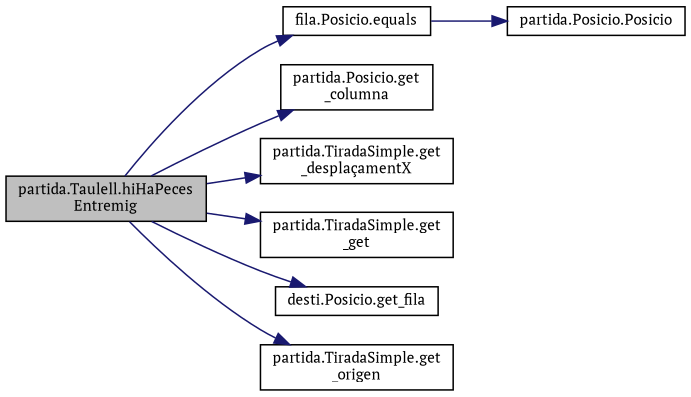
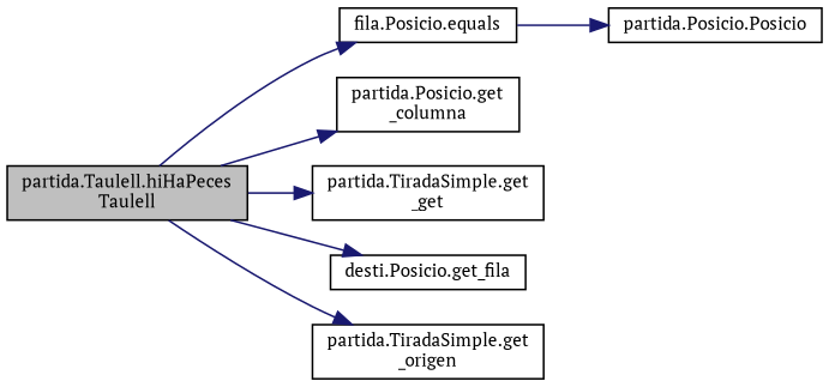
  digraph {
    fontname="PT Serif"
    rankdir=LR
    node [color=black fillcolor=white fontname="PT Serif" fontsize=10 shape=record style=filled]
    edge [color=midnightblue fontname="PT Serif" fontsize=10 labelfontname=Helvetica labelfontsize=10 style=solid]
-   n1 [fillcolor=grey75 fontcolor=black height=0.2 label="partida.Taulell.hiHaPeces\lEntremig" width=0.4]
+   n1 [fillcolor=grey75 fontcolor=black height=0.2 label="partida.Taulell.hiHaPeces\lTaulell" width=0.4]
    n2 [height=0.2 label="fila.Posicio.equals" width=0.4]
    n3 [height=0.2 label="partida.Posicio.get\l_columna" width=0.4]
-   n4 [height=0.2 label="partida.TiradaSimple.get\l_desplaçamentX" width=0.4]
    n5 [height=0.2 label="partida.TiradaSimple.get\l_get" width=0.4]
    n6 [height=0.2 label="desti.Posicio.get_fila" width=0.4]
    n7 [height=0.2 label="partida.TiradaSimple.get\l_origen" width=0.4]
    n8 [height=0.2 label="partida.Posicio.Posicio" width=0.4]
    n1 -> n2
    n1 -> n3
-   n1 -> n4
    n1 -> n5
    n1 -> n6
    n1 -> n7
    n2 -> n8
  }
